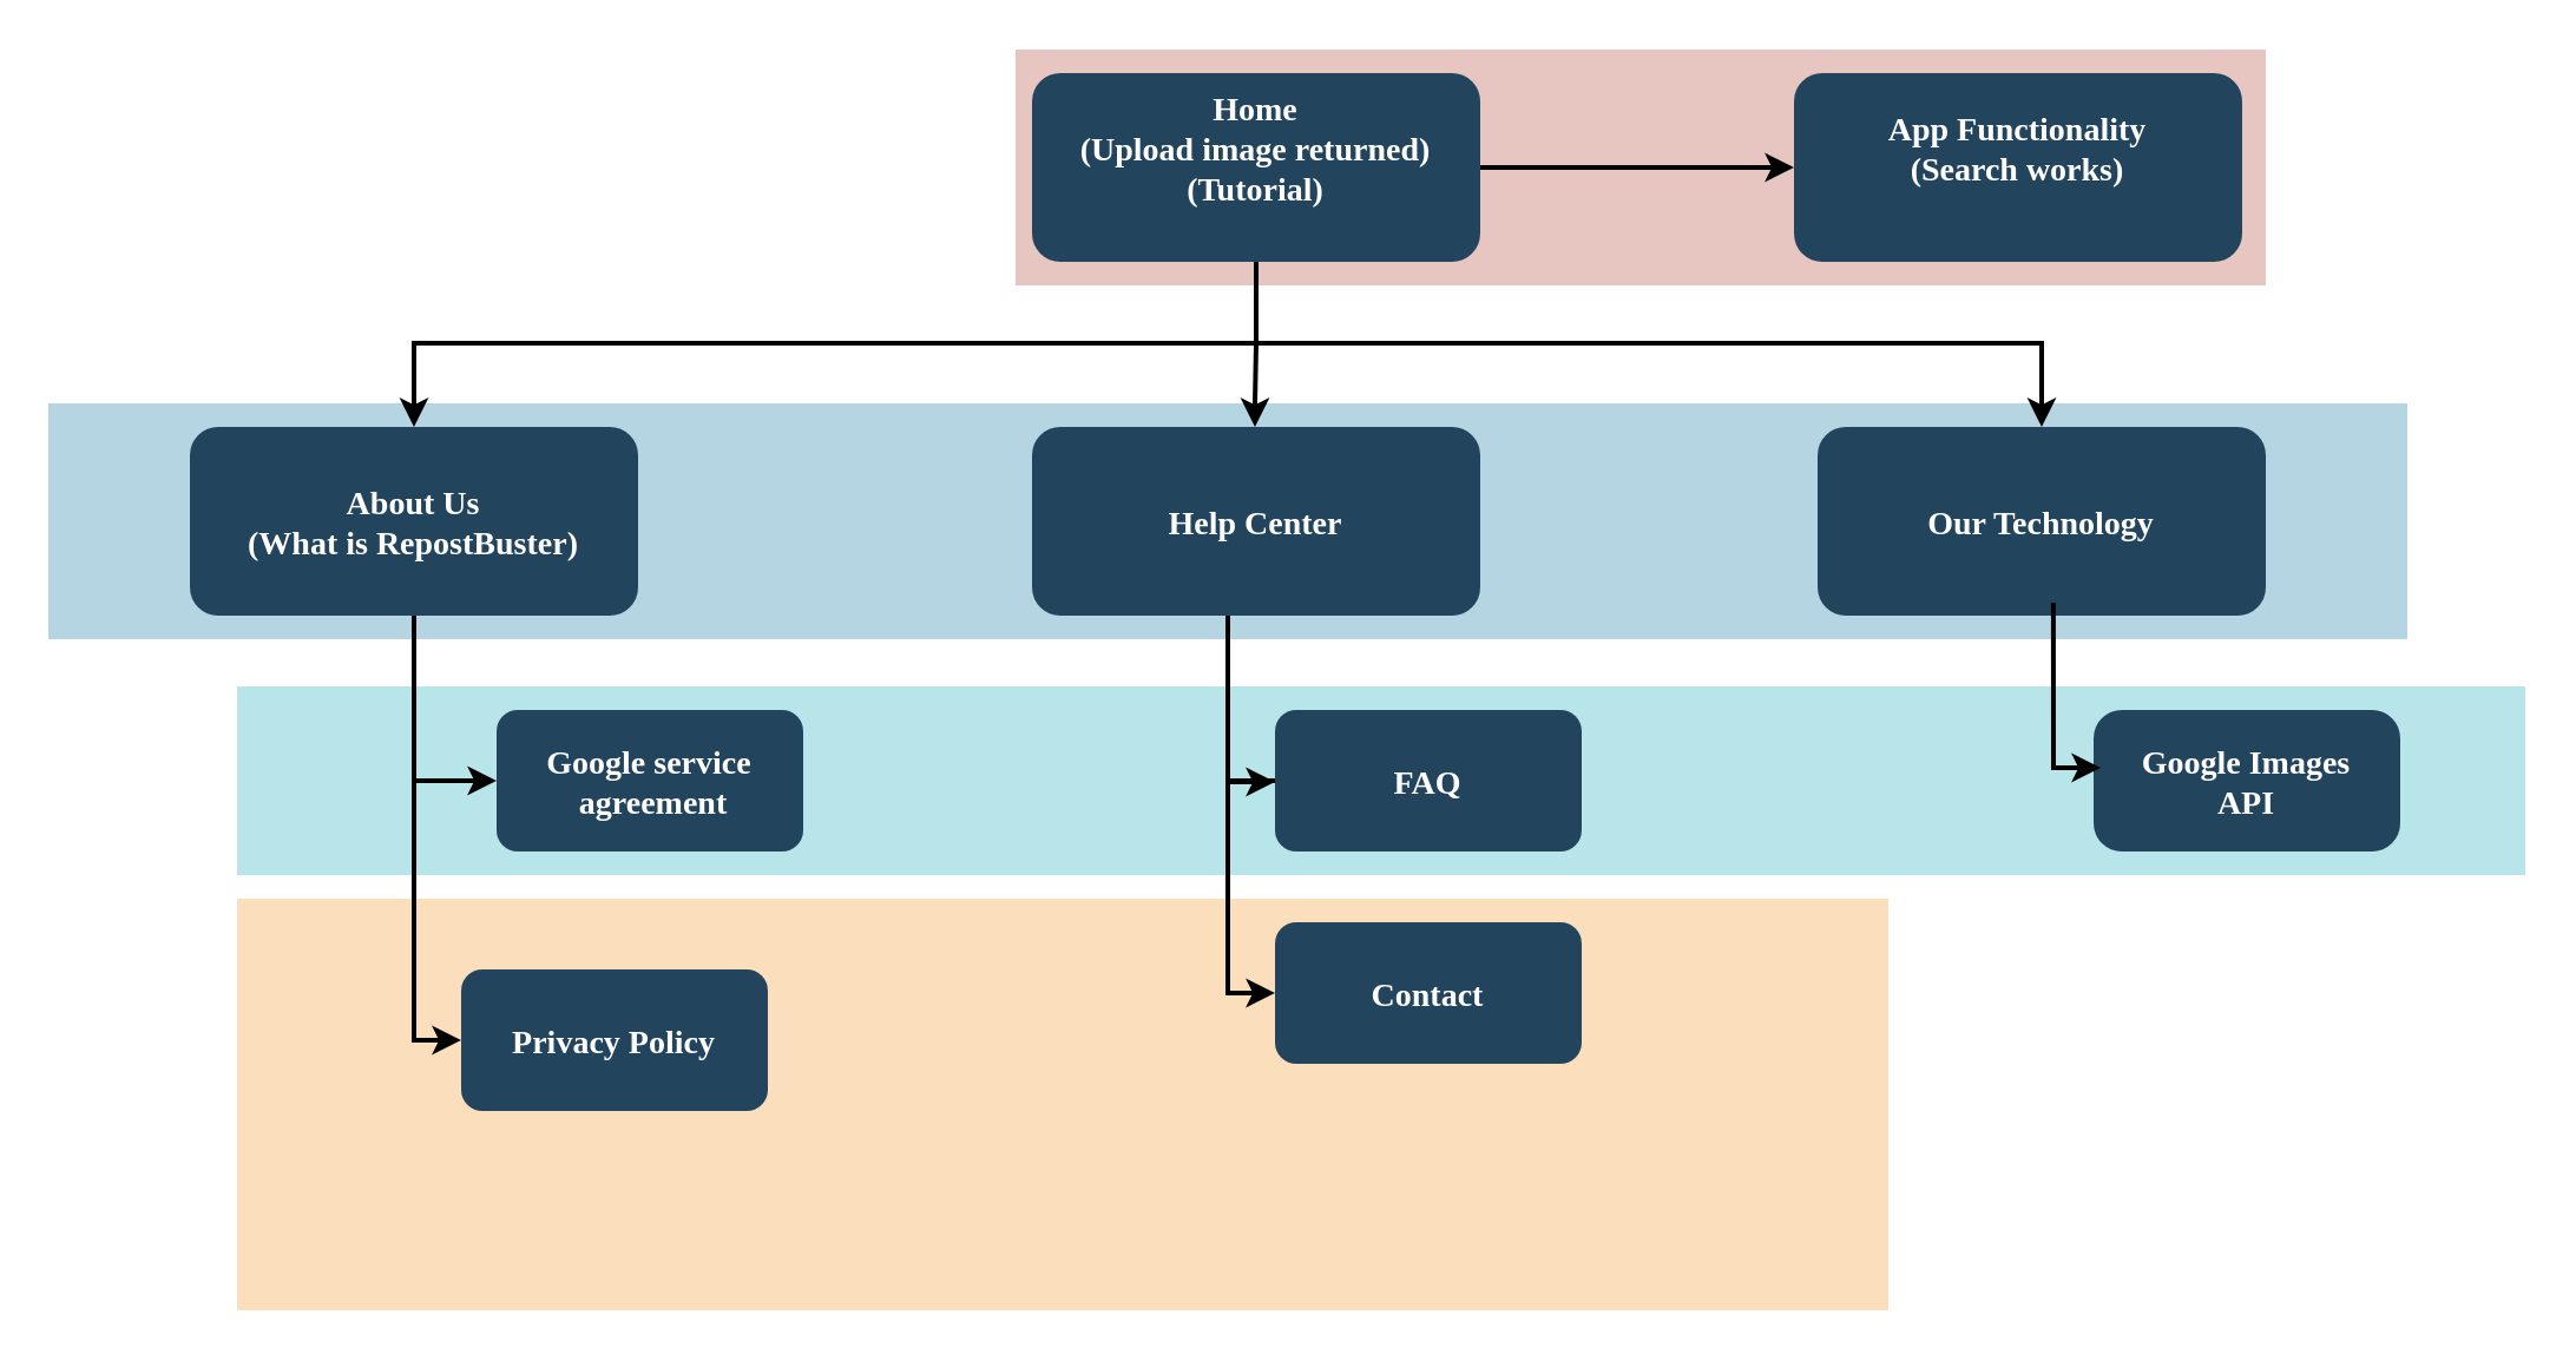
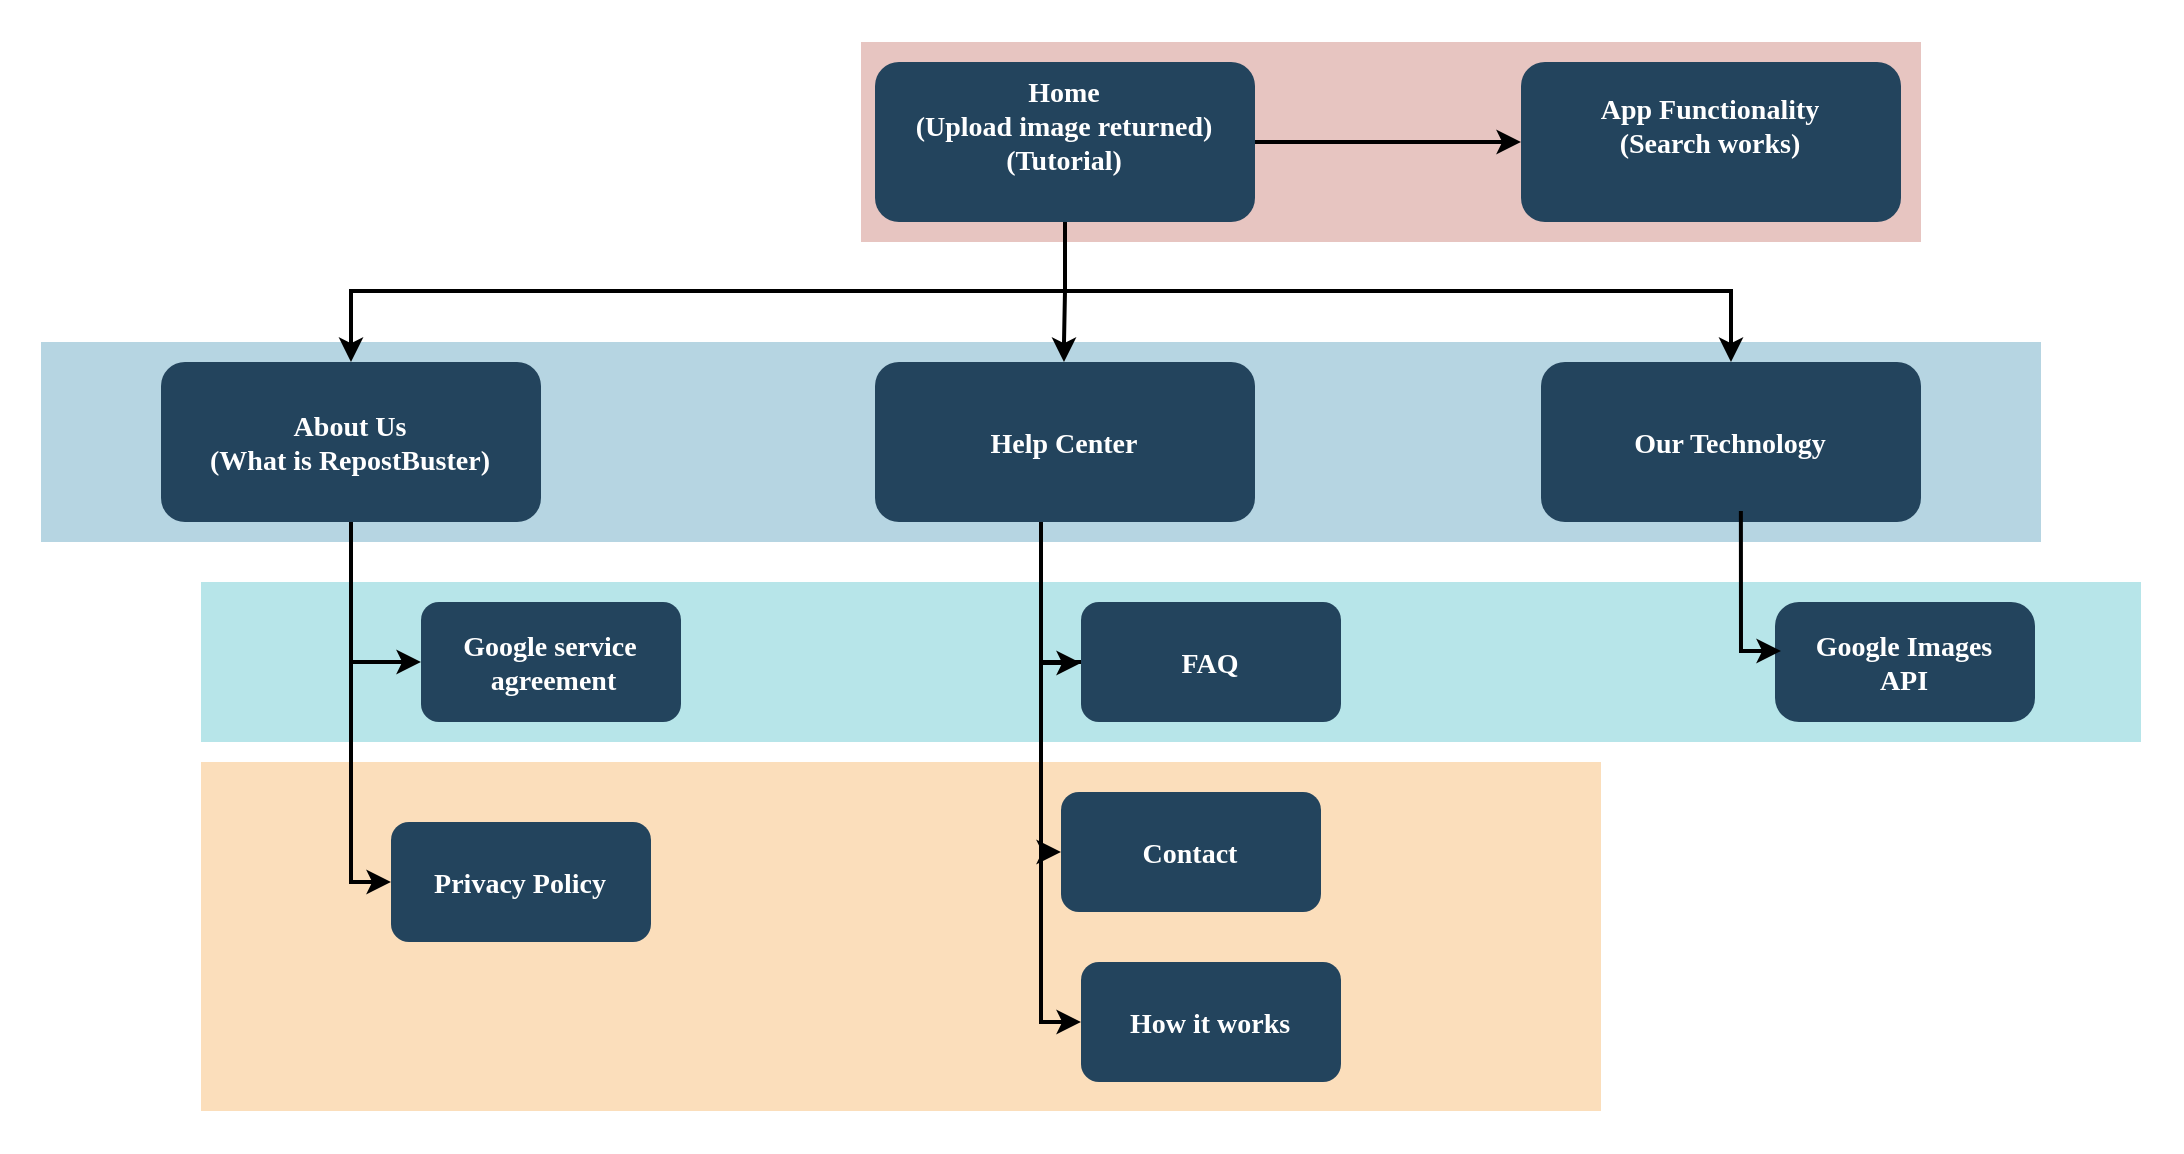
  <mxCell id="0" />
  <mxCell id="1" parent="0" />
  <mxCell id="2" value="" style="fillColor=#AE4132;strokeColor=none;opacity=30;" parent="1" vertex="1"><mxGeometry x="430" y="20.5" width="530" height="100" as="geometry" /></mxCell>
  <mxCell id="3" value="" style="fillColor=#10739E;strokeColor=none;opacity=30;" parent="1" vertex="1"><mxGeometry x="20" y="170.5" width="1000" height="100" as="geometry" /></mxCell>
  <mxCell id="4" value="" style="fillColor=#F2931E;strokeColor=none;opacity=30;" parent="1" vertex="1"><mxGeometry x="100" y="380.5" width="700" height="174.5" as="geometry" /></mxCell>
  <mxCell id="5" value="" style="fillColor=#12AAB5;strokeColor=none;opacity=30;" parent="1" vertex="1"><mxGeometry x="100" y="290.5" width="970" height="80" as="geometry" /></mxCell>
  <mxCell id="6" value="Home &#10;(Upload image returned)&#10;(Tutorial)&#10;" style="rounded=1;fillColor=#23445D;gradientColor=none;strokeColor=none;fontColor=#FFFFFF;fontStyle=1;fontFamily=Tahoma;fontSize=14" parent="1" vertex="1"><mxGeometry x="437" y="30.5" width="190" height="80" as="geometry" /></mxCell>
  <mxCell id="7" value="Our Technology" style="rounded=1;fillColor=#23445D;gradientColor=none;strokeColor=none;fontColor=#FFFFFF;fontStyle=1;fontFamily=Tahoma;fontSize=14" parent="1" vertex="1"><mxGeometry x="770" y="180.5" width="190" height="80" as="geometry" /></mxCell>
  <mxCell id="8" value="" style="edgeStyle=elbowEdgeStyle;elbow=vertical;strokeWidth=2;rounded=0" parent="1" source="6" target="7" edge="1"><mxGeometry x="337" y="215.5" width="100" height="100" as="geometry"><mxPoint x="17" y="160.5" as="sourcePoint" /><mxPoint x="117" y="60.5" as="targetPoint" /><Array as="points"><mxPoint x="532" y="145" /><mxPoint x="720" y="145" /></Array></mxGeometry></mxCell>
  <mxCell id="9" value="Help Center" style="rounded=1;fillColor=#23445D;gradientColor=none;strokeColor=none;fontColor=#FFFFFF;fontStyle=1;fontFamily=Tahoma;fontSize=14" parent="1" vertex="1"><mxGeometry x="437" y="180.5" width="190" height="80" as="geometry" /></mxCell>
  <mxCell id="10" value="&#10;About Us&#10;(What is RepostBuster)&#10;" style="rounded=1;fillColor=#23445D;gradientColor=none;strokeColor=none;fontColor=#FFFFFF;fontStyle=1;fontFamily=Tahoma;fontSize=14" parent="1" vertex="1"><mxGeometry x="80" y="180.5" width="190" height="80" as="geometry" /></mxCell>
  <mxCell id="11" value="&#10;&#10;Google service&#10; agreement &#10;&#10;" style="rounded=1;fillColor=#23445D;gradientColor=none;strokeColor=none;fontColor=#FFFFFF;fontStyle=1;fontFamily=Tahoma;fontSize=14;align=center;" parent="1" vertex="1"><mxGeometry x="210" y="300.5" width="130" height="60" as="geometry" /></mxCell>
  <mxCell id="12" value="Privacy Policy" style="rounded=1;fillColor=#23445D;gradientColor=none;strokeColor=none;fontColor=#FFFFFF;fontStyle=1;fontFamily=Tahoma;fontSize=14" parent="1" vertex="1"><mxGeometry x="195" y="410.5" width="130" height="60" as="geometry" /></mxCell>
  <mxCell id="13" value="FAQ" style="rounded=1;fillColor=#23445D;gradientColor=none;strokeColor=none;fontColor=#FFFFFF;fontStyle=1;fontFamily=Tahoma;fontSize=14" parent="1" vertex="1"><mxGeometry x="540" y="300.5" width="130" height="60" as="geometry" /></mxCell>
- <mxCell id="14" value="Contact" style="rounded=1;fillColor=#23445D;gradientColor=none;strokeColor=none;fontColor=#FFFFFF;fontStyle=1;fontFamily=Tahoma;fontSize=14" parent="1" vertex="1"><mxGeometry x="540" y="390.5" width="130" height="60" as="geometry" /></mxCell>
+ <mxCell id="14" value="Contact" style="rounded=1;fillColor=#23445D;gradientColor=none;strokeColor=none;fontColor=#FFFFFF;fontStyle=1;fontFamily=Tahoma;fontSize=14" parent="1" vertex="1"><mxGeometry x="530" y="395.5" width="130" height="60" as="geometry" /></mxCell>
+ <mxCell id="15" value="How it works" style="rounded=1;fillColor=#23445D;gradientColor=none;strokeColor=none;fontColor=#FFFFFF;fontStyle=1;fontFamily=Tahoma;fontSize=14" parent="1" vertex="1"><mxGeometry x="540" y="480.5" width="130" height="60" as="geometry" /></mxCell>
  <mxCell id="16" value="&#10;Google Images&#10;API&#10;" style="rounded=1;fillColor=#23445D;gradientColor=none;strokeColor=none;fontColor=#FFFFFF;fontStyle=1;fontFamily=Tahoma;fontSize=14;arcSize=20;" parent="1" vertex="1"><mxGeometry x="887" y="300.5" width="130" height="60" as="geometry" /></mxCell>
  <mxCell id="17" value="" style="edgeStyle=elbowEdgeStyle;elbow=vertical;strokeWidth=2;rounded=0" parent="1" source="6" target="10" edge="1"><mxGeometry x="-23" y="135.5" width="100" height="100" as="geometry"><mxPoint x="-343" y="80.5" as="sourcePoint" /><mxPoint x="-243" y="-19.5" as="targetPoint" /><Array as="points"><mxPoint x="290" y="145" /><mxPoint x="20" y="146" /><mxPoint x="260" y="146" /></Array></mxGeometry></mxCell>
  <mxCell id="18" value="" style="edgeStyle=elbowEdgeStyle;elbow=horizontal;strokeWidth=2;rounded=0" parent="1" source="10" target="11" edge="1"><mxGeometry x="270" y="135.5" width="100" height="100" as="geometry"><mxPoint x="-50" y="80.5" as="sourcePoint" /><mxPoint x="50" y="-19.5" as="targetPoint" /><Array as="points"><mxPoint x="175" y="280.5" /></Array></mxGeometry></mxCell>
  <mxCell id="19" value="" style="edgeStyle=elbowEdgeStyle;elbow=horizontal;strokeWidth=2;rounded=0;entryX=0;entryY=0.5;entryDx=0;entryDy=0;" parent="1" source="10" target="12" edge="1"><mxGeometry x="270" y="135.5" width="100" height="100" as="geometry"><mxPoint x="-50" y="80.5" as="sourcePoint" /><mxPoint x="210" y="780.5" as="targetPoint" /><Array as="points"><mxPoint x="175" y="365" /><mxPoint x="170" y="435" /></Array></mxGeometry></mxCell>
  <mxCell id="20" value="" style="edgeStyle=elbowEdgeStyle;elbow=horizontal;strokeWidth=2;rounded=0" parent="1" source="13" target="14" edge="1"><mxGeometry x="-140" y="135.5" width="100" height="100" as="geometry"><mxPoint x="-460" y="80.5" as="sourcePoint" /><mxPoint x="-360" y="-19.5" as="targetPoint" /><Array as="points"><mxPoint x="520" y="380.5" /></Array></mxGeometry></mxCell>
+ <mxCell id="21" value="" style="edgeStyle=elbowEdgeStyle;elbow=horizontal;strokeWidth=2;rounded=0" parent="1" source="13" target="15" edge="1"><mxGeometry x="-140" y="135.5" width="100" height="100" as="geometry"><mxPoint x="-460" y="80.5" as="sourcePoint" /><mxPoint x="-360" y="-19.5" as="targetPoint" /><Array as="points"><mxPoint x="520" y="430.5" /></Array></mxGeometry></mxCell>
  <mxCell id="22" value="" style="edgeStyle=elbowEdgeStyle;elbow=vertical;strokeWidth=2;rounded=0" parent="1" source="9" target="13" edge="1"><mxGeometry x="-213" y="135.5" width="100" height="100" as="geometry"><mxPoint x="-533" y="80.5" as="sourcePoint" /><mxPoint x="-433" y="-19.5" as="targetPoint" /><Array as="points"><mxPoint x="520" y="331" /><mxPoint x="532" y="305" /></Array></mxGeometry></mxCell>
  <mxCell id="23" value="" style="endArrow=classic;html=1;rounded=0;strokeWidth=2;" edge="1" parent="1"><mxGeometry width="50" height="50" relative="1" as="geometry"><mxPoint x="532" y="145" as="sourcePoint" /><mxPoint x="531.5" y="180.5" as="targetPoint" /><Array as="points"><mxPoint x="531.5" y="170.5" /></Array></mxGeometry></mxCell>
  <mxCell id="24" value="" style="endArrow=classic;html=1;rounded=0;strokeWidth=2;exitX=0.526;exitY=0.931;exitDx=0;exitDy=0;exitPerimeter=0;" edge="1" parent="1" source="7"><mxGeometry width="50" height="50" relative="1" as="geometry"><mxPoint x="870" y="275" as="sourcePoint" /><mxPoint x="890" y="325" as="targetPoint" /><Array as="points"><mxPoint x="870" y="325" /></Array></mxGeometry></mxCell>
  <mxCell id="25" value="App Functionality&#10;(Search works)&#10;" style="rounded=1;fillColor=#23445D;gradientColor=none;strokeColor=none;fontColor=#FFFFFF;fontStyle=1;fontFamily=Tahoma;fontSize=14" vertex="1" parent="1"><mxGeometry x="760" y="30.5" width="190" height="80" as="geometry" /></mxCell>
  <mxCell id="26" value="" style="endArrow=classic;html=1;rounded=0;strokeWidth=2;exitX=1;exitY=0.5;exitDx=0;exitDy=0;entryX=0;entryY=0.5;entryDx=0;entryDy=0;" edge="1" parent="1" source="6" target="25"><mxGeometry width="50" height="50" relative="1" as="geometry"><mxPoint x="510" y="375" as="sourcePoint" /><mxPoint x="560" y="325" as="targetPoint" /><Array as="points" /></mxGeometry></mxCell>
